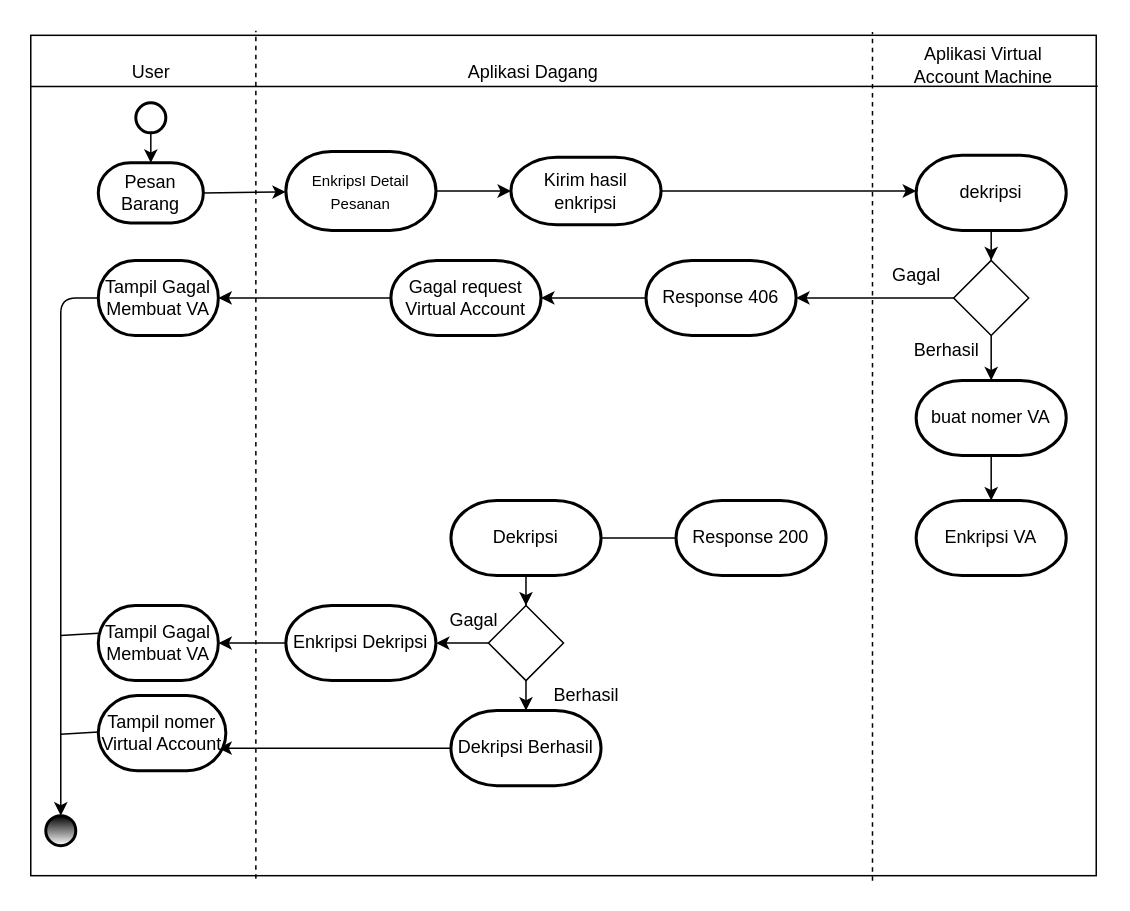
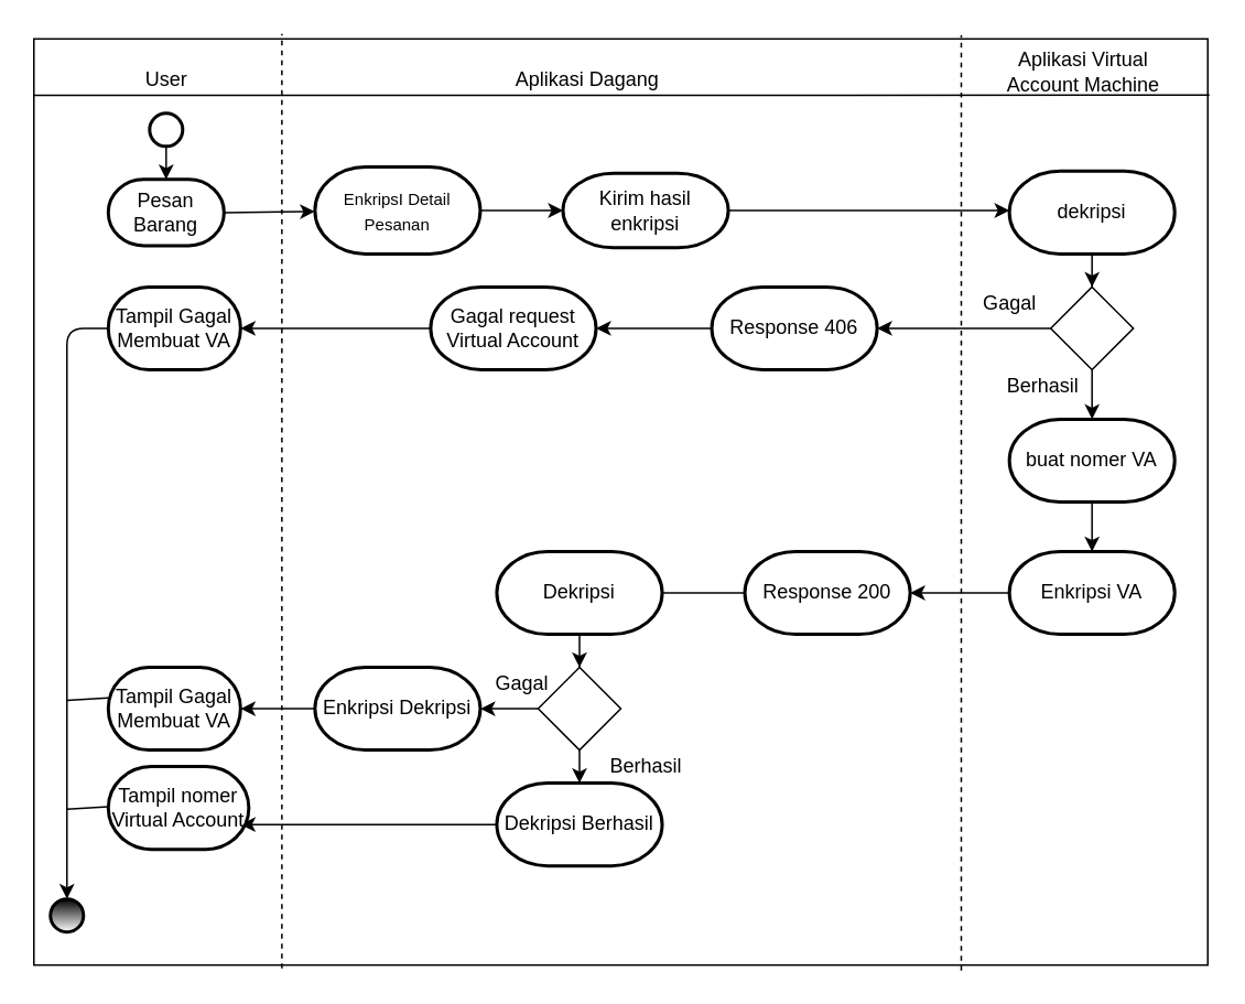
  <mxCell id="0" />
  <mxCell id="1" parent="0" />
  <mxCell id="2" value="" style="rounded=0;whiteSpace=wrap;html=1;direction=south;" vertex="1" parent="1"><mxGeometry x="20" y="23" width="710" height="560" as="geometry" /></mxCell>
  <mxCell id="3" value="Pesan Barang" style="strokeWidth=2;html=1;shape=mxgraph.flowchart.terminator;whiteSpace=wrap;" vertex="1" parent="1"><mxGeometry x="65" y="108" width="70" height="40" as="geometry" /></mxCell>
  <mxCell id="4" value="" style="strokeWidth=2;html=1;shape=mxgraph.flowchart.start_2;whiteSpace=wrap;" vertex="1" parent="1"><mxGeometry x="90" y="68" width="20" height="20" as="geometry" /></mxCell>
  <mxCell id="5" value="" style="endArrow=none;dashed=1;html=1;" edge="1" parent="1"><mxGeometry width="50" height="50" relative="1" as="geometry"><mxPoint x="170" y="585" as="sourcePoint" /><mxPoint x="170" y="20" as="targetPoint" /></mxGeometry></mxCell>
  <mxCell id="6" value="" style="endArrow=classic;html=1;exitX=0.5;exitY=1;exitDx=0;exitDy=0;exitPerimeter=0;entryX=0.5;entryY=0;entryDx=0;entryDy=0;entryPerimeter=0;" edge="1" parent="1" source="4" target="3"><mxGeometry width="50" height="50" relative="1" as="geometry"><mxPoint x="140" y="223" as="sourcePoint" /><mxPoint x="190" y="173" as="targetPoint" /></mxGeometry></mxCell>
  <mxCell id="7" value="User" style="text;html=1;align=center;verticalAlign=middle;resizable=0;points=[];autosize=1;strokeColor=none;" vertex="1" parent="1"><mxGeometry x="80" y="38" width="40" height="20" as="geometry" /></mxCell>
  <mxCell id="8" value="" style="endArrow=none;dashed=1;html=1;exitX=1.006;exitY=0.21;exitDx=0;exitDy=0;exitPerimeter=0;entryX=-0.004;entryY=0.21;entryDx=0;entryDy=0;entryPerimeter=0;" edge="1" parent="1" source="2" target="2"><mxGeometry width="50" height="50" relative="1" as="geometry"><mxPoint x="340" y="651.54" as="sourcePoint" /><mxPoint x="581" y="13" as="targetPoint" /></mxGeometry></mxCell>
  <mxCell id="9" value="" style="endArrow=classic;html=1;exitX=1;exitY=0.5;exitDx=0;exitDy=0;exitPerimeter=0;" edge="1" parent="1" source="3" target="10"><mxGeometry width="50" height="50" relative="1" as="geometry"><mxPoint x="130" y="133" as="sourcePoint" /><mxPoint x="190" y="128" as="targetPoint" /></mxGeometry></mxCell>
  <mxCell id="10" value="&lt;font style=&quot;font-size: 10px&quot;&gt;EnkripsI Detail Pesanan&lt;/font&gt;" style="strokeWidth=2;html=1;shape=mxgraph.flowchart.terminator;whiteSpace=wrap;" vertex="1" parent="1"><mxGeometry x="190" y="100.5" width="100" height="52.5" as="geometry" /></mxCell>
  <mxCell id="11" value="Kirim hasil enkripsi" style="strokeWidth=2;html=1;shape=mxgraph.flowchart.terminator;whiteSpace=wrap;" vertex="1" parent="1"><mxGeometry x="340" y="104.25" width="100" height="45" as="geometry" /></mxCell>
  <mxCell id="12" value="" style="endArrow=classic;html=1;exitX=1;exitY=0.5;exitDx=0;exitDy=0;exitPerimeter=0;entryX=0;entryY=0.5;entryDx=0;entryDy=0;entryPerimeter=0;" edge="1" parent="1" source="10" target="11"><mxGeometry width="50" height="50" relative="1" as="geometry"><mxPoint x="245" y="160.5" as="sourcePoint" /><mxPoint x="245" y="203" as="targetPoint" /></mxGeometry></mxCell>
  <mxCell id="13" value="" style="endArrow=classic;html=1;exitX=1;exitY=0.5;exitDx=0;exitDy=0;exitPerimeter=0;entryX=0;entryY=0.5;entryDx=0;entryDy=0;entryPerimeter=0;" edge="1" parent="1" source="11"><mxGeometry width="50" height="50" relative="1" as="geometry"><mxPoint x="500" y="173.47" as="sourcePoint" /><mxPoint x="610" y="126.75" as="targetPoint" /></mxGeometry></mxCell>
  <mxCell id="14" style="edgeStyle=orthogonalEdgeStyle;rounded=0;orthogonalLoop=1;jettySize=auto;html=1;" edge="1" parent="1" source="15" target="18"><mxGeometry relative="1" as="geometry" /></mxCell>
  <mxCell id="15" value="dekripsi" style="strokeWidth=2;html=1;shape=mxgraph.flowchart.terminator;whiteSpace=wrap;" vertex="1" parent="1"><mxGeometry x="610" y="103" width="100" height="50" as="geometry" /></mxCell>
  <mxCell id="16" style="edgeStyle=orthogonalEdgeStyle;rounded=0;orthogonalLoop=1;jettySize=auto;html=1;" edge="1" parent="1" source="18" target="20"><mxGeometry relative="1" as="geometry" /></mxCell>
  <mxCell id="17" style="edgeStyle=orthogonalEdgeStyle;rounded=0;orthogonalLoop=1;jettySize=auto;html=1;entryX=1;entryY=0.5;entryDx=0;entryDy=0;entryPerimeter=0;" edge="1" parent="1" source="18" target="23"><mxGeometry relative="1" as="geometry" /></mxCell>
  <mxCell id="18" value="" style="rhombus;whiteSpace=wrap;html=1;" vertex="1" parent="1"><mxGeometry x="635" y="173" width="50" height="50" as="geometry" /></mxCell>
  <mxCell id="19" style="edgeStyle=orthogonalEdgeStyle;rounded=0;orthogonalLoop=1;jettySize=auto;html=1;entryX=0.5;entryY=0;entryDx=0;entryDy=0;entryPerimeter=0;" edge="1" parent="1" source="20" target="25"><mxGeometry relative="1" as="geometry" /></mxCell>
  <mxCell id="20" value="buat nomer VA" style="strokeWidth=2;html=1;shape=mxgraph.flowchart.terminator;whiteSpace=wrap;" vertex="1" parent="1"><mxGeometry x="610" y="253" width="100" height="50" as="geometry" /></mxCell>
  <mxCell id="21" value="Berhasil" style="text;html=1;align=center;verticalAlign=middle;resizable=0;points=[];autosize=1;strokeColor=none;" vertex="1" parent="1"><mxGeometry x="600" y="223" width="60" height="20" as="geometry" /></mxCell>
  <mxCell id="22" style="edgeStyle=orthogonalEdgeStyle;rounded=0;orthogonalLoop=1;jettySize=auto;html=1;" edge="1" parent="1" source="23" target="27"><mxGeometry relative="1" as="geometry" /></mxCell>
  <mxCell id="23" value="Response 406" style="strokeWidth=2;html=1;shape=mxgraph.flowchart.terminator;whiteSpace=wrap;" vertex="1" parent="1"><mxGeometry x="430" y="173" width="100" height="50" as="geometry" /></mxCell>
+ <mxCell id="24" style="edgeStyle=orthogonalEdgeStyle;rounded=0;orthogonalLoop=1;jettySize=auto;html=1;" edge="1" parent="1" source="25" target="30"><mxGeometry relative="1" as="geometry" /></mxCell>
  <mxCell id="25" value="Enkripsi VA" style="strokeWidth=2;html=1;shape=mxgraph.flowchart.terminator;whiteSpace=wrap;" vertex="1" parent="1"><mxGeometry x="610" y="333" width="100" height="50" as="geometry" /></mxCell>
  <mxCell id="26" style="edgeStyle=orthogonalEdgeStyle;rounded=0;orthogonalLoop=1;jettySize=auto;html=1;entryX=1;entryY=0.5;entryDx=0;entryDy=0;entryPerimeter=0;" edge="1" parent="1" source="27" target="36"><mxGeometry relative="1" as="geometry" /></mxCell>
  <mxCell id="27" value="Gagal request Virtual Account" style="strokeWidth=2;html=1;shape=mxgraph.flowchart.terminator;whiteSpace=wrap;" vertex="1" parent="1"><mxGeometry x="260" y="173" width="100" height="50" as="geometry" /></mxCell>
  <mxCell id="28" value="Gagal" style="text;html=1;align=center;verticalAlign=middle;resizable=0;points=[];autosize=1;strokeColor=none;" vertex="1" parent="1"><mxGeometry x="585" y="173" width="50" height="20" as="geometry" /></mxCell>
  <mxCell id="29" style="edgeStyle=orthogonalEdgeStyle;rounded=0;orthogonalLoop=1;jettySize=auto;html=1;entryX=0.9;entryY=0.5;entryDx=0;entryDy=0;entryPerimeter=0;" edge="1" parent="1" source="30" target="32"><mxGeometry relative="1" as="geometry" /></mxCell>
  <mxCell id="30" value="Response 200" style="strokeWidth=2;html=1;shape=mxgraph.flowchart.terminator;whiteSpace=wrap;" vertex="1" parent="1"><mxGeometry x="450" y="333" width="100" height="50" as="geometry" /></mxCell>
  <mxCell id="31" style="edgeStyle=orthogonalEdgeStyle;rounded=0;orthogonalLoop=1;jettySize=auto;html=1;" edge="1" parent="1" source="32" target="35"><mxGeometry relative="1" as="geometry" /></mxCell>
  <mxCell id="32" value="Dekripsi" style="strokeWidth=2;html=1;shape=mxgraph.flowchart.terminator;whiteSpace=wrap;" vertex="1" parent="1"><mxGeometry x="300" y="333" width="100" height="50" as="geometry" /></mxCell>
  <mxCell id="33" style="edgeStyle=orthogonalEdgeStyle;rounded=0;orthogonalLoop=1;jettySize=auto;html=1;entryX=0.5;entryY=0;entryDx=0;entryDy=0;entryPerimeter=0;" edge="1" parent="1" source="35" target="38"><mxGeometry relative="1" as="geometry" /></mxCell>
  <mxCell id="34" style="edgeStyle=orthogonalEdgeStyle;rounded=0;orthogonalLoop=1;jettySize=auto;html=1;" edge="1" parent="1" source="35" target="40"><mxGeometry relative="1" as="geometry" /></mxCell>
  <mxCell id="35" value="" style="rhombus;whiteSpace=wrap;html=1;" vertex="1" parent="1"><mxGeometry x="325" y="403" width="50" height="50" as="geometry" /></mxCell>
  <mxCell id="36" value="Tampil Gagal Membuat VA" style="strokeWidth=2;html=1;shape=mxgraph.flowchart.terminator;whiteSpace=wrap;" vertex="1" parent="1"><mxGeometry x="65" y="173" width="80" height="50" as="geometry" /></mxCell>
  <mxCell id="37" style="edgeStyle=orthogonalEdgeStyle;rounded=0;orthogonalLoop=1;jettySize=auto;html=1;entryX=0.941;entryY=0.7;entryDx=0;entryDy=0;entryPerimeter=0;" edge="1" parent="1" source="38" target="44"><mxGeometry relative="1" as="geometry" /></mxCell>
  <mxCell id="38" value="Dekripsi Berhasil" style="strokeWidth=2;html=1;shape=mxgraph.flowchart.terminator;whiteSpace=wrap;" vertex="1" parent="1"><mxGeometry x="300" y="473" width="100" height="50" as="geometry" /></mxCell>
  <mxCell id="39" style="edgeStyle=orthogonalEdgeStyle;rounded=0;orthogonalLoop=1;jettySize=auto;html=1;entryX=1;entryY=0.5;entryDx=0;entryDy=0;entryPerimeter=0;" edge="1" parent="1" source="40" target="43"><mxGeometry relative="1" as="geometry" /></mxCell>
  <mxCell id="40" value="Enkripsi Dekripsi" style="strokeWidth=2;html=1;shape=mxgraph.flowchart.terminator;whiteSpace=wrap;" vertex="1" parent="1"><mxGeometry x="190" y="403" width="100" height="50" as="geometry" /></mxCell>
  <mxCell id="41" value="Gagal" style="text;html=1;align=center;verticalAlign=middle;resizable=0;points=[];autosize=1;strokeColor=none;" vertex="1" parent="1"><mxGeometry x="290" y="403" width="50" height="20" as="geometry" /></mxCell>
  <mxCell id="42" value="Berhasil" style="text;html=1;align=center;verticalAlign=middle;resizable=0;points=[];autosize=1;strokeColor=none;" vertex="1" parent="1"><mxGeometry x="360" y="453" width="60" height="20" as="geometry" /></mxCell>
  <mxCell id="43" value="Tampil Gagal Membuat VA" style="strokeWidth=2;html=1;shape=mxgraph.flowchart.terminator;whiteSpace=wrap;" vertex="1" parent="1"><mxGeometry x="65" y="403" width="80" height="50" as="geometry" /></mxCell>
  <mxCell id="44" value="Tampil nomer Virtual Account" style="strokeWidth=2;html=1;shape=mxgraph.flowchart.terminator;whiteSpace=wrap;" vertex="1" parent="1"><mxGeometry x="65" y="463" width="85" height="50" as="geometry" /></mxCell>
  <mxCell id="45" value="" style="strokeWidth=2;html=1;shape=mxgraph.flowchart.start_2;whiteSpace=wrap;gradientColor=#ffffff;fillColor=#000000;" vertex="1" parent="1"><mxGeometry x="30" y="543" width="20" height="20" as="geometry" /></mxCell>
  <mxCell id="46" value="" style="endArrow=classic;html=1;exitX=0;exitY=0.5;exitDx=0;exitDy=0;exitPerimeter=0;" edge="1" parent="1" source="36"><mxGeometry width="50" height="50" relative="1" as="geometry"><mxPoint x="60" y="313" as="sourcePoint" /><mxPoint x="40" y="543" as="targetPoint" /><Array as="points"><mxPoint x="40" y="198" /><mxPoint x="40" y="383" /><mxPoint x="40" y="493" /><mxPoint x="40" y="543" /></Array></mxGeometry></mxCell>
  <mxCell id="47" value="" style="endArrow=none;html=1;entryX=0;entryY=0.37;entryDx=0;entryDy=0;entryPerimeter=0;" edge="1" parent="1" target="43"><mxGeometry width="50" height="50" relative="1" as="geometry"><mxPoint x="40" y="423" as="sourcePoint" /><mxPoint x="360" y="273" as="targetPoint" /></mxGeometry></mxCell>
  <mxCell id="48" value="" style="endArrow=none;html=1;entryX=0;entryY=0.37;entryDx=0;entryDy=0;entryPerimeter=0;" edge="1" parent="1"><mxGeometry width="50" height="50" relative="1" as="geometry"><mxPoint x="40" y="488.75" as="sourcePoint" /><mxPoint x="65" y="487.25" as="targetPoint" /></mxGeometry></mxCell>
  <mxCell id="49" value="" style="endArrow=none;html=1;entryX=0.061;entryY=1;entryDx=0;entryDy=0;entryPerimeter=0;" edge="1" parent="1" target="2"><mxGeometry width="50" height="50" relative="1" as="geometry"><mxPoint x="731" y="57" as="sourcePoint" /><mxPoint x="-20" y="53" as="targetPoint" /></mxGeometry></mxCell>
  <mxCell id="50" value="Aplikasi Dagang" style="text;html=1;strokeColor=none;fillColor=none;align=center;verticalAlign=middle;whiteSpace=wrap;rounded=0;" vertex="1" parent="1"><mxGeometry x="300" y="38" width="110" height="20" as="geometry" /></mxCell>
  <mxCell id="51" value="Aplikasi Virtual Account Machine" style="text;html=1;strokeColor=none;fillColor=none;align=center;verticalAlign=middle;whiteSpace=wrap;rounded=0;" vertex="1" parent="1"><mxGeometry x="600" y="33" width="110" height="20" as="geometry" /></mxCell>
